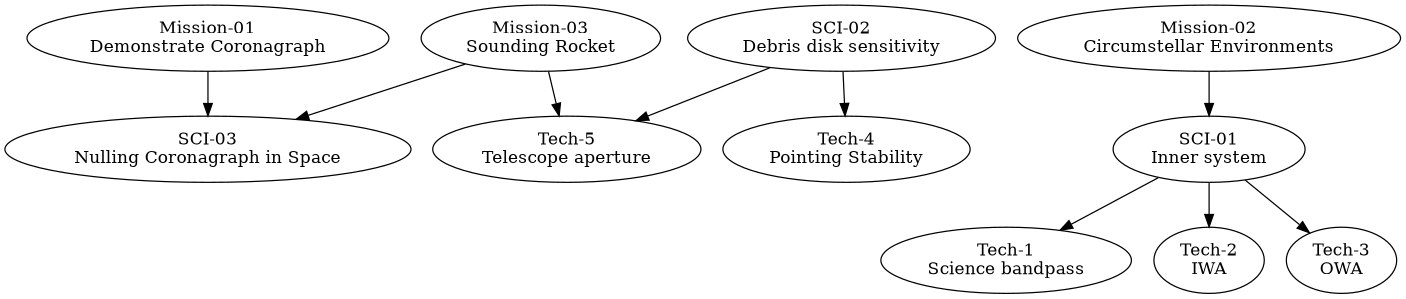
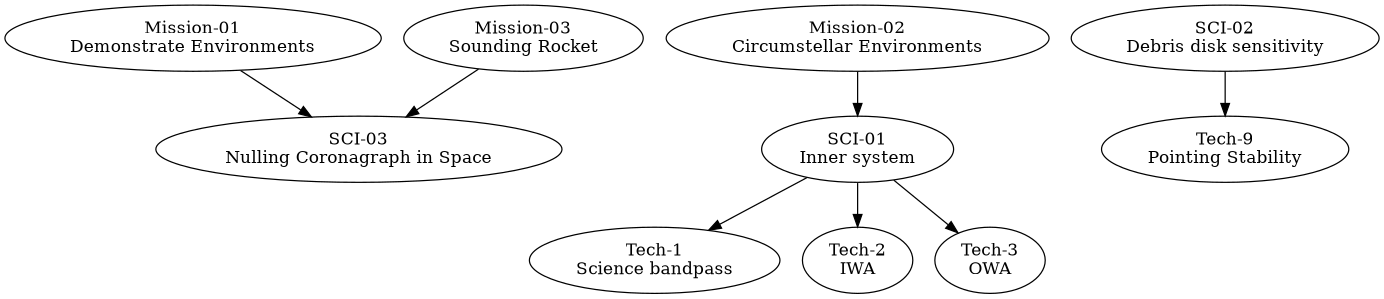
  digraph {
    rankdir=TB
-   n1 [label="Mission-01\nDemonstrate Coronagraph"]
+   n1 [label="Mission-01\nDemonstrate Environments"]
    n2 [label="SCI-03\nNulling Coronagraph in Space"]
    n3 [label="Mission-02\nCircumstellar Environments"]
    n4 [label="SCI-01\nInner system"]
    n5 [label="Tech-1\nScience bandpass"]
    n6 [label="Tech-2\nIWA"]
    n7 [label="Tech-3\nOWA"]
    n8 [label="SCI-02\nDebris disk sensitivity"]
-   n9 [label="Tech-5\nTelescope aperture"]
-   n10 [label="Tech-4\nPointing Stability"]
+   n10 [label="Tech-9\nPointing Stability"]
    n11 [label="Mission-03\nSounding Rocket"]
    n1 -> n2
    n3 -> n4
    n4 -> n5
    n4 -> n6
    n4 -> n7
-   n8 -> n9
    n8 -> n10
    n11 -> n2
-   n11 -> n9
  }
